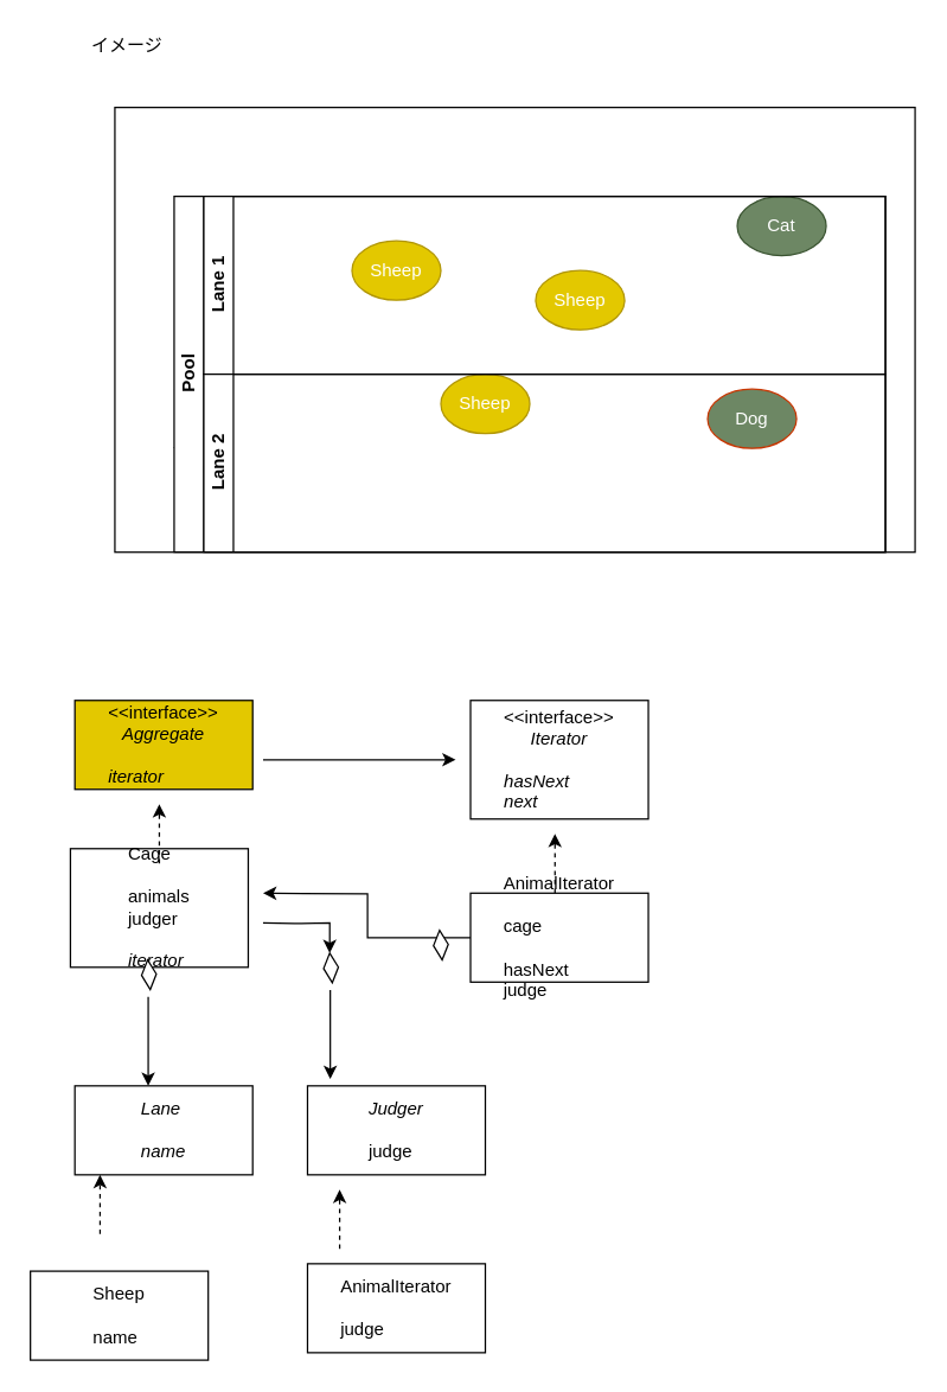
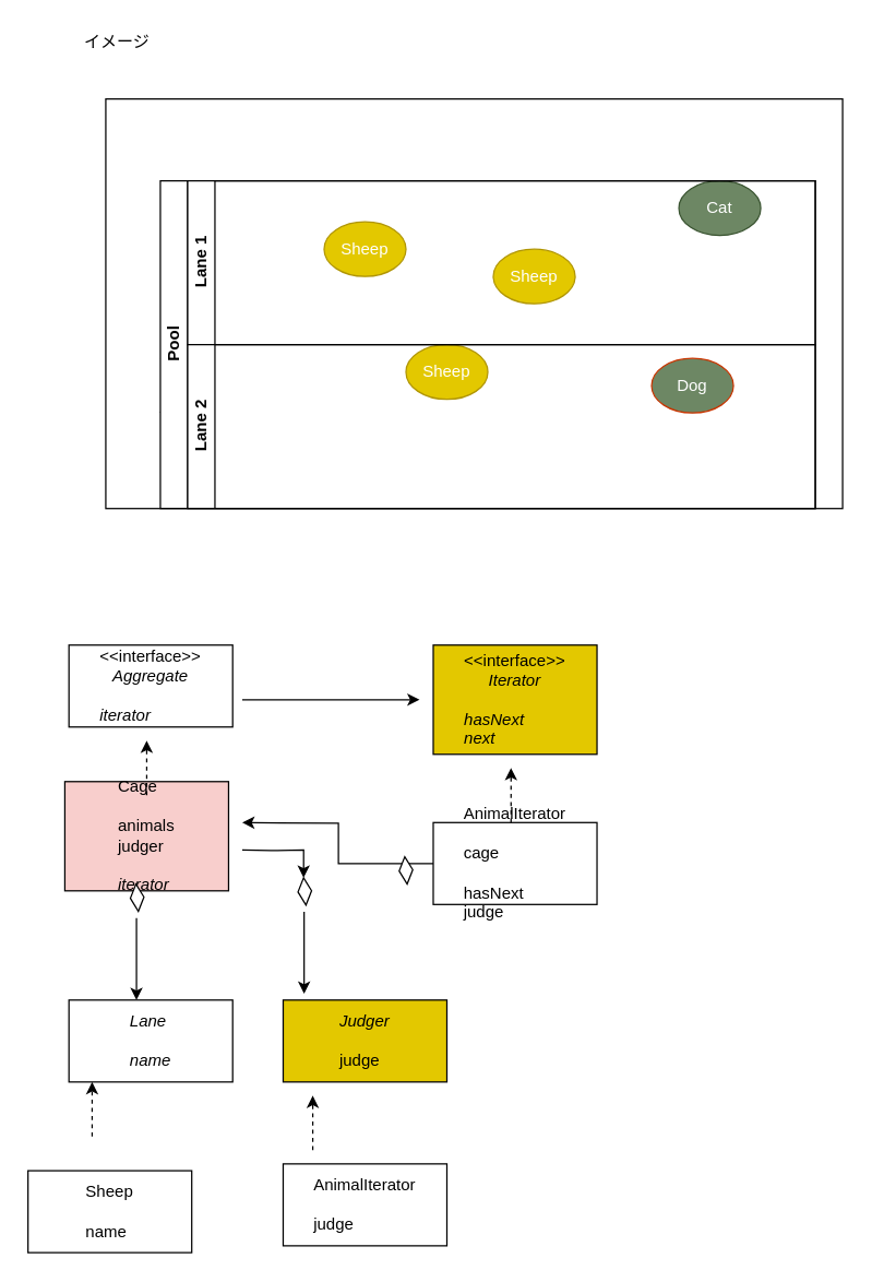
  <mxCell id="0" />
  <mxCell id="1" parent="0" />
  <mxCell id="2" value="イメージ" style="text;html=1;align=center;verticalAlign=middle;resizable=0;points=[];autosize=1;" vertex="1" parent="1"><mxGeometry x="55" y="20" width="60" height="20" as="geometry" /></mxCell>
  <mxCell id="3" value="&lt;div&gt;&lt;/div&gt;" style="rounded=0;whiteSpace=wrap;html=1;align=left;" vertex="1" parent="1"><mxGeometry x="77" y="72" width="540" height="300" as="geometry" /></mxCell>
  <mxCell id="4" value="Actor" style="shape=umlActor;verticalLabelPosition=bottom;labelBackgroundColor=#ffffff;verticalAlign=top;html=1;outlineConnect=0;" vertex="1" parent="1"><mxGeometry x="117" y="242" width="30" height="60" as="geometry" /></mxCell>
  <mxCell id="5" value="Sheep" style="ellipse;whiteSpace=wrap;html=1;fillColor=#e3c800;strokeColor=#B09500;fontColor=#ffffff;" vertex="1" parent="1"><mxGeometry x="297" y="252" width="60" height="40" as="geometry" /></mxCell>
  <mxCell id="6" value="Sheep" style="ellipse;whiteSpace=wrap;html=1;fillColor=#e3c800;strokeColor=#B09500;fontColor=#ffffff;" vertex="1" parent="1"><mxGeometry x="361" y="182" width="60" height="40" as="geometry" /></mxCell>
  <mxCell id="7" value="Sheep" style="ellipse;whiteSpace=wrap;html=1;fillColor=#e3c800;strokeColor=#B09500;fontColor=#ffffff;" vertex="1" parent="1"><mxGeometry x="237" y="162" width="60" height="40" as="geometry" /></mxCell>
  <mxCell id="8" value="Dog" style="ellipse;whiteSpace=wrap;html=1;fillColor=#6d8764;strokeColor=#C73500;fontColor=#ffffff;" vertex="1" parent="1"><mxGeometry x="477" y="262" width="60" height="40" as="geometry" /></mxCell>
  <mxCell id="9" value="Cat" style="ellipse;whiteSpace=wrap;html=1;fillColor=#6d8764;strokeColor=#3A5431;fontColor=#ffffff;" vertex="1" parent="1"><mxGeometry x="497" y="132" width="60" height="40" as="geometry" /></mxCell>
  <mxCell id="10" value="Pool" style="swimlane;html=1;childLayout=stackLayout;resizeParent=1;resizeParentMax=0;horizontal=0;startSize=20;horizontalStack=0;" vertex="1" parent="1"><mxGeometry x="117" y="132" width="480" height="240" as="geometry" /></mxCell>
  <mxCell id="11" value="Lane 1" style="swimlane;html=1;startSize=20;horizontal=0;" vertex="1" parent="10"><mxGeometry x="20" width="460" height="120" as="geometry" /></mxCell>
  <mxCell id="12" value="Lane 2" style="swimlane;html=1;startSize=20;horizontal=0;" vertex="1" parent="10"><mxGeometry x="20" y="120" width="460" height="120" as="geometry" /></mxCell>
- <mxCell id="13" value="&amp;lt;&amp;lt;interface&amp;gt;&amp;gt;&lt;br&gt;&lt;i&gt;Aggregate&lt;/i&gt;&lt;br&gt;&lt;div style=&quot;text-align: left&quot;&gt;&lt;br&gt;&lt;/div&gt;&lt;div style=&quot;text-align: left&quot;&gt;&lt;i&gt;iterator&lt;/i&gt;&lt;/div&gt;" style="rounded=0;whiteSpace=wrap;html=1;fillColor=#e3c800;" vertex="1" parent="1"><mxGeometry x="50" y="472" width="120" height="60" as="geometry" /></mxCell>
- <mxCell id="14" value="&amp;lt;&amp;lt;interface&amp;gt;&amp;gt;&lt;br&gt;&lt;i&gt;Iterator&lt;/i&gt;&lt;br&gt;&lt;div style=&quot;text-align: left&quot;&gt;&lt;br&gt;&lt;/div&gt;&lt;div style=&quot;text-align: left&quot;&gt;&lt;i&gt;hasNext&lt;/i&gt;&lt;/div&gt;&lt;div style=&quot;text-align: left&quot;&gt;&lt;i&gt;next&lt;/i&gt;&lt;/div&gt;" style="rounded=0;whiteSpace=wrap;html=1;" vertex="1" parent="1"><mxGeometry x="317" y="472" width="120" height="80" as="geometry" /></mxCell>
+ <mxCell id="13" value="&amp;lt;&amp;lt;interface&amp;gt;&amp;gt;&lt;br&gt;&lt;i&gt;Aggregate&lt;/i&gt;&lt;br&gt;&lt;div style=&quot;text-align: left&quot;&gt;&lt;br&gt;&lt;/div&gt;&lt;div style=&quot;text-align: left&quot;&gt;&lt;i&gt;iterator&lt;/i&gt;&lt;/div&gt;" style="rounded=0;whiteSpace=wrap;html=1;" vertex="1" parent="1"><mxGeometry x="50" y="472" width="120" height="60" as="geometry" /></mxCell>
+ <mxCell id="14" value="&amp;lt;&amp;lt;interface&amp;gt;&amp;gt;&lt;br&gt;&lt;i&gt;Iterator&lt;/i&gt;&lt;br&gt;&lt;div style=&quot;text-align: left&quot;&gt;&lt;br&gt;&lt;/div&gt;&lt;div style=&quot;text-align: left&quot;&gt;&lt;i&gt;hasNext&lt;/i&gt;&lt;/div&gt;&lt;div style=&quot;text-align: left&quot;&gt;&lt;i&gt;next&lt;/i&gt;&lt;/div&gt;" style="rounded=0;whiteSpace=wrap;html=1;fillColor=#e3c800;" vertex="1" parent="1"><mxGeometry x="317" y="472" width="120" height="80" as="geometry" /></mxCell>
  <mxCell id="15" value="" style="endArrow=classic;html=1;" edge="1" parent="1"><mxGeometry width="50" height="50" relative="1" as="geometry"><mxPoint x="177" y="512" as="sourcePoint" /><mxPoint x="307" y="512" as="targetPoint" /></mxGeometry></mxCell>
- <mxCell id="16" value="&lt;div style=&quot;text-align: left&quot;&gt;Cage&lt;/div&gt;&lt;div style=&quot;text-align: left&quot;&gt;&lt;br&gt;&lt;/div&gt;&lt;div style=&quot;text-align: left&quot;&gt;animals&lt;/div&gt;&lt;div style=&quot;text-align: left&quot;&gt;judger&lt;/div&gt;&lt;div style=&quot;text-align: left&quot;&gt;&lt;br&gt;&lt;/div&gt;&lt;div style=&quot;text-align: left&quot;&gt;&lt;i&gt;iterator&lt;/i&gt;&lt;/div&gt;" style="rounded=0;whiteSpace=wrap;html=1;" vertex="1" parent="1"><mxGeometry x="47" y="572" width="120" height="80" as="geometry" /></mxCell>
+ <mxCell id="16" value="&lt;div style=&quot;text-align: left&quot;&gt;Cage&lt;/div&gt;&lt;div style=&quot;text-align: left&quot;&gt;&lt;br&gt;&lt;/div&gt;&lt;div style=&quot;text-align: left&quot;&gt;animals&lt;/div&gt;&lt;div style=&quot;text-align: left&quot;&gt;judger&lt;/div&gt;&lt;div style=&quot;text-align: left&quot;&gt;&lt;br&gt;&lt;/div&gt;&lt;div style=&quot;text-align: left&quot;&gt;&lt;i&gt;iterator&lt;/i&gt;&lt;/div&gt;" style="rounded=0;whiteSpace=wrap;html=1;fillColor=#f8cecc;" vertex="1" parent="1"><mxGeometry x="47" y="572" width="120" height="80" as="geometry" /></mxCell>
  <mxCell id="17" value="" style="endArrow=classic;html=1;dashed=1;" edge="1" parent="1"><mxGeometry width="50" height="50" relative="1" as="geometry"><mxPoint x="107" y="582" as="sourcePoint" /><mxPoint x="107" y="542" as="targetPoint" /></mxGeometry></mxCell>
  <mxCell id="18" value="" style="endArrow=classic;html=1;dashed=1;targetPerimeterSpacing=0;" edge="1" parent="1" target="21"><mxGeometry width="50" height="50" relative="1" as="geometry"><mxPoint x="97" y="652" as="sourcePoint" /><mxPoint x="97" y="722" as="targetPoint" /></mxGeometry></mxCell>
  <mxCell id="19" value="" style="group" vertex="1" connectable="0" parent="1"><mxGeometry x="94.147" y="646.602" width="11.705" height="85.398" as="geometry" /></mxCell>
  <mxCell id="20" value="" style="endArrow=classic;html=1;targetPerimeterSpacing=0;" edge="1" parent="19"><mxGeometry width="50" height="50" relative="1" as="geometry"><mxPoint x="5.353" y="25.398" as="sourcePoint" /><mxPoint x="5.353" y="85.398" as="targetPoint" /></mxGeometry></mxCell>
  <mxCell id="21" value="" style="rhombus;whiteSpace=wrap;html=1;rotation=85;" vertex="1" parent="19"><mxGeometry x="-4.147" y="5.398" width="20" height="10" as="geometry" /></mxCell>
  <mxCell id="22" value="&lt;div style=&quot;text-align: left&quot;&gt;&lt;i&gt;Lane&lt;/i&gt;&lt;/div&gt;&lt;div style=&quot;text-align: left&quot;&gt;&lt;br&gt;&lt;/div&gt;&lt;div style=&quot;text-align: left&quot;&gt;&lt;i&gt;name&lt;/i&gt;&lt;/div&gt;" style="rounded=0;whiteSpace=wrap;html=1;" vertex="1" parent="1"><mxGeometry x="50" y="732" width="120" height="60" as="geometry" /></mxCell>
  <mxCell id="23" value="" style="endArrow=classic;html=1;dashed=1;" edge="1" parent="1"><mxGeometry width="50" height="50" relative="1" as="geometry"><mxPoint x="67" y="832" as="sourcePoint" /><mxPoint x="67" y="792" as="targetPoint" /></mxGeometry></mxCell>
  <mxCell id="24" value="&lt;div style=&quot;text-align: left&quot;&gt;AnimalIterator&lt;/div&gt;&lt;div style=&quot;text-align: left&quot;&gt;&lt;br&gt;&lt;/div&gt;&lt;div style=&quot;text-align: left&quot;&gt;judge&lt;/div&gt;" style="rounded=0;whiteSpace=wrap;html=1;" vertex="1" parent="1"><mxGeometry x="207" y="852" width="120" height="60" as="geometry" /></mxCell>
  <mxCell id="25" value="" style="group" vertex="1" connectable="0" parent="1"><mxGeometry x="216.997" y="642.002" width="11.705" height="85.398" as="geometry" /></mxCell>
  <mxCell id="26" value="" style="endArrow=classic;html=1;targetPerimeterSpacing=0;" edge="1" parent="25"><mxGeometry width="50" height="50" relative="1" as="geometry"><mxPoint x="5.353" y="25.398" as="sourcePoint" /><mxPoint x="5.353" y="85.398" as="targetPoint" /></mxGeometry></mxCell>
  <mxCell id="27" value="" style="rhombus;whiteSpace=wrap;html=1;rotation=85;" vertex="1" parent="25"><mxGeometry x="-4.147" y="5.398" width="20" height="10" as="geometry" /></mxCell>
  <mxCell id="28" style="edgeStyle=orthogonalEdgeStyle;rounded=0;orthogonalLoop=1;jettySize=auto;html=1;exitX=0;exitY=0.5;exitDx=0;exitDy=0;targetPerimeterSpacing=0;entryX=0;entryY=0.5;entryDx=0;entryDy=0;" edge="1" parent="1" target="27"><mxGeometry relative="1" as="geometry"><mxPoint x="177" y="622" as="sourcePoint" /></mxGeometry></mxCell>
- <mxCell id="29" value="&lt;div style=&quot;text-align: left&quot;&gt;&lt;i&gt;Judger&lt;/i&gt;&lt;/div&gt;&lt;div style=&quot;text-align: left&quot;&gt;&lt;br&gt;&lt;/div&gt;&lt;div style=&quot;text-align: left&quot;&gt;judge&lt;/div&gt;" style="rounded=0;whiteSpace=wrap;html=1;" vertex="1" parent="1"><mxGeometry x="207" y="732" width="120" height="60" as="geometry" /></mxCell>
+ <mxCell id="29" value="&lt;div style=&quot;text-align: left&quot;&gt;&lt;i&gt;Judger&lt;/i&gt;&lt;/div&gt;&lt;div style=&quot;text-align: left&quot;&gt;&lt;br&gt;&lt;/div&gt;&lt;div style=&quot;text-align: left&quot;&gt;judge&lt;/div&gt;" style="rounded=0;whiteSpace=wrap;html=1;fillColor=#e3c800;" vertex="1" parent="1"><mxGeometry x="207" y="732" width="120" height="60" as="geometry" /></mxCell>
  <mxCell id="30" value="" style="endArrow=classic;html=1;dashed=1;" edge="1" parent="1"><mxGeometry width="50" height="50" relative="1" as="geometry"><mxPoint x="228.7" y="842" as="sourcePoint" /><mxPoint x="228.7" y="802" as="targetPoint" /></mxGeometry></mxCell>
  <mxCell id="31" value="&lt;div style=&quot;text-align: left&quot;&gt;Sheep&lt;/div&gt;&lt;div style=&quot;text-align: left&quot;&gt;&lt;br&gt;&lt;/div&gt;&lt;div style=&quot;text-align: left&quot;&gt;name&lt;/div&gt;" style="rounded=0;whiteSpace=wrap;html=1;" vertex="1" parent="1"><mxGeometry x="20" y="857" width="120" height="60" as="geometry" /></mxCell>
  <mxCell id="32" style="edgeStyle=orthogonalEdgeStyle;rounded=0;orthogonalLoop=1;jettySize=auto;html=1;targetPerimeterSpacing=0;" edge="1" parent="1" source="33"><mxGeometry relative="1" as="geometry"><mxPoint x="177" y="602" as="targetPoint" /></mxGeometry></mxCell>
  <mxCell id="33" value="&lt;div style=&quot;text-align: left&quot;&gt;AnimalIterator&lt;/div&gt;&lt;div style=&quot;text-align: left&quot;&gt;&lt;br&gt;&lt;/div&gt;&lt;div style=&quot;text-align: left&quot;&gt;cage&lt;/div&gt;&lt;div style=&quot;text-align: left&quot;&gt;&lt;br&gt;&lt;/div&gt;&lt;div style=&quot;text-align: left&quot;&gt;hasNext&lt;/div&gt;&lt;div style=&quot;text-align: left&quot;&gt;judge&lt;/div&gt;" style="rounded=0;whiteSpace=wrap;html=1;" vertex="1" parent="1"><mxGeometry x="317" y="602" width="120" height="60" as="geometry" /></mxCell>
  <mxCell id="34" value="" style="endArrow=classic;html=1;dashed=1;" edge="1" parent="1"><mxGeometry width="50" height="50" relative="1" as="geometry"><mxPoint x="374" y="602" as="sourcePoint" /><mxPoint x="374" y="562" as="targetPoint" /></mxGeometry></mxCell>
  <mxCell id="35" value="" style="rhombus;whiteSpace=wrap;html=1;rotation=85;" vertex="1" parent="1"><mxGeometry x="287" y="632" width="20" height="10" as="geometry" /></mxCell>
